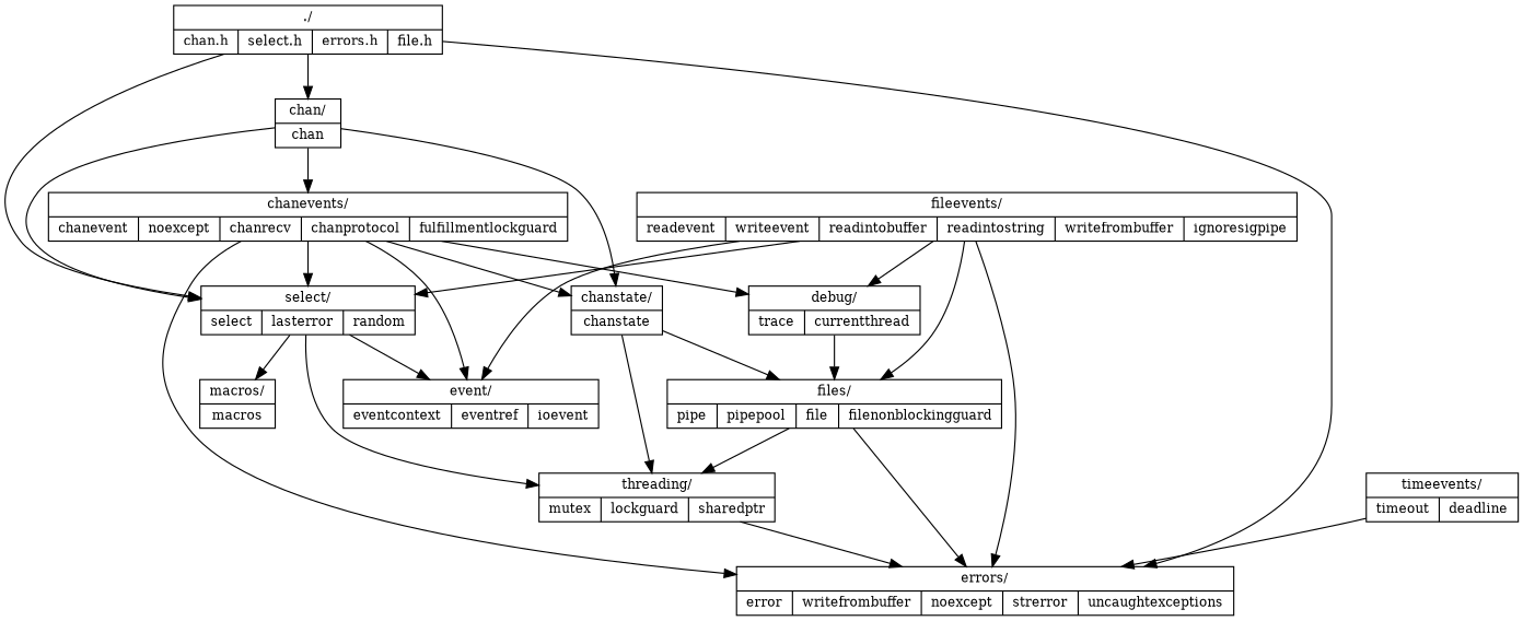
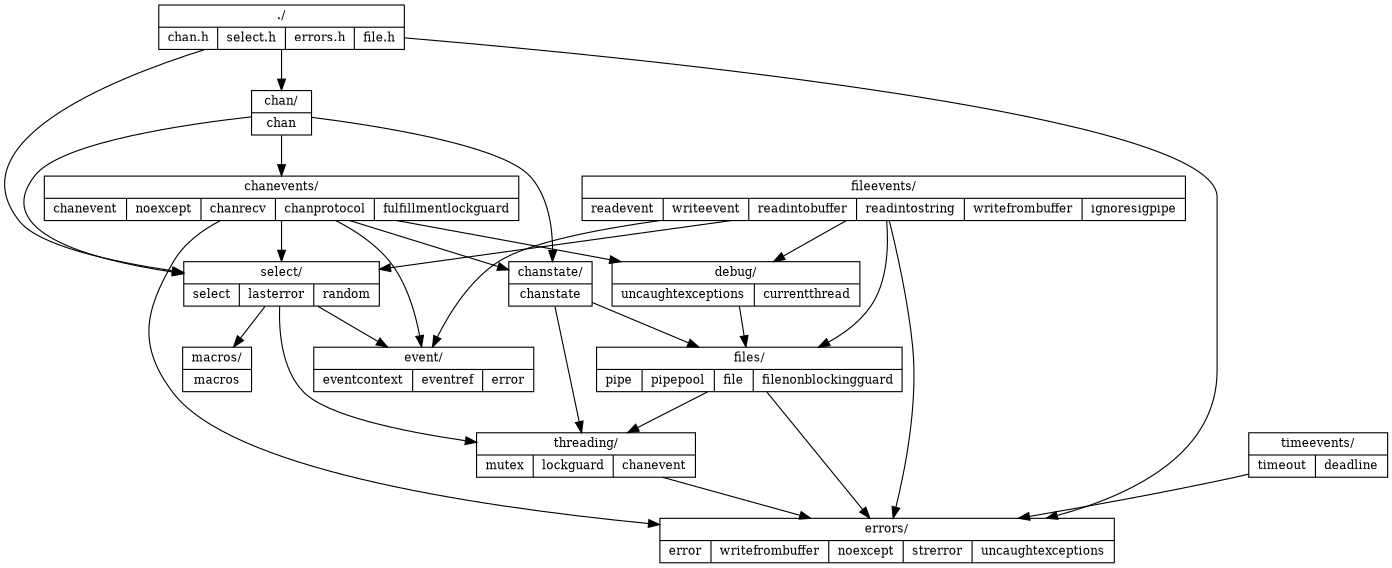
  digraph {
    fontname="DejaVu Serif"
    node [fontname="DejaVu Serif" fontsize=11 shape=record]
    edge [fontname="DejaVu Serif"]
    n1 [label="{./|{chan.h|select.h|errors.h|file.h}}"]
    n2 [label="{chan/|{chan}}"]
    n3 [label="{select/|{select|lasterror|random}}"]
    n4 [label="{errors/|{error|writefrombuffer|noexcept|strerror|uncaughtexceptions}}"]
    n5 [label="{chanevents/|{chanevent|noexcept|chanrecv|chanprotocol|fulfillmentlockguard}}"]
    n6 [label="{chanstate/|{chanstate}}"]
-   n7 [label="{event/|{eventcontext|eventref|ioevent}}"]
-   n8 [label="{threading/|{mutex|lockguard|sharedptr}}"]
+   n7 [label="{event/|{eventcontext|eventref|error}}"]
+   n8 [label="{threading/|{mutex|lockguard|chanevent}}"]
    n9 [label="{macros/|{macros}}"]
-   n10 [label="{debug/|{trace|currentthread}}"]
+   n10 [label="{debug/|{uncaughtexceptions|currentthread}}"]
    n11 [label="{files/|{pipe|pipepool|file|filenonblockingguard}}"]
    n12 [label="{fileevents/|{readevent|writeevent|readintobuffer|readintostring|writefrombuffer|ignoresigpipe}}"]
    n13 [label="{timeevents/|{timeout|deadline}}"]
    n1 -> n2
    n1 -> n3
    n1 -> n4
    n2 -> n3
    n2 -> n5
    n2 -> n6
    n3 -> n7
    n3 -> n8
    n3 -> n9
    n5 -> n3
    n5 -> n4
    n5 -> n6
    n5 -> n7
    n5 -> n10
    n6 -> n8
    n6 -> n11
    n8 -> n4
    n10 -> n11
    n11 -> n4
    n11 -> n8
    n12 -> n3
    n12 -> n4
    n12 -> n7
    n12 -> n10
    n12 -> n11
    n13 -> n4
  }
